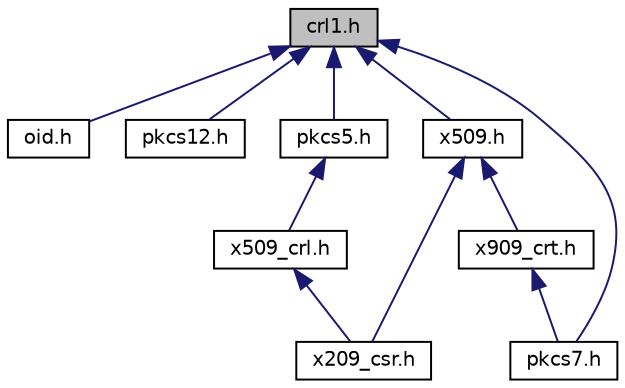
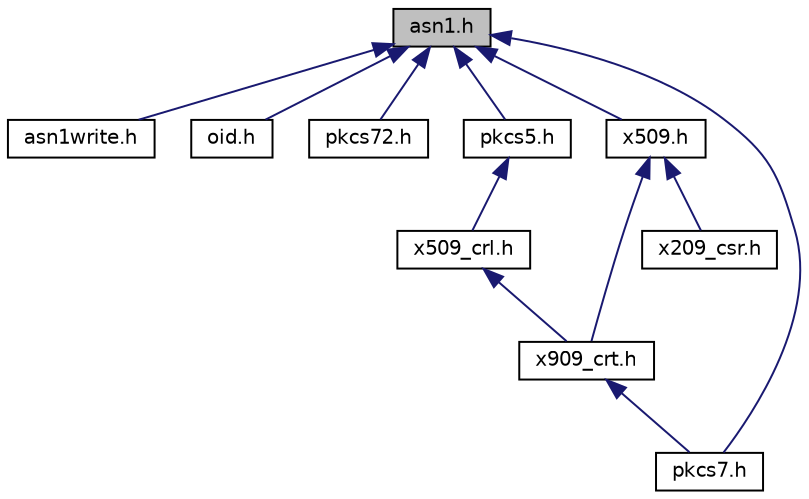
  digraph {
    node [color=black fillcolor=white fontname=Helvetica fontsize=10 shape=record style=filled]
    edge [color=midnightblue dir=back fontname=Helvetica fontsize=10 labelfontname=Helvetica labelfontsize=10 style=solid]
-   n1 [fillcolor=grey75 fontcolor=black height=0.2 label="crl1.h" width=0.4]
+   n1 [fillcolor=grey75 fontcolor=black height=0.2 label="asn1.h" width=0.4]
+   n2 [height=0.2 label="asn1write.h" width=0.4]
    n3 [height=0.2 label="oid.h" width=0.4]
-   n4 [height=0.2 label="pkcs12.h" width=0.4]
+   n4 [height=0.2 label="pkcs72.h" width=0.4]
    n5 [height=0.2 label="pkcs5.h" width=0.4]
    n6 [height=0.2 label="pkcs7.h" width=0.4]
    n7 [height=0.2 label="x509.h" width=0.4]
    n8 [height=0.2 label="x509_crl.h" width=0.4]
    n9 [height=0.2 label="x909_crt.h" width=0.4]
    n10 [height=0.2 label="x209_csr.h" width=0.4]
+   n1 -> n2
    n1 -> n3
    n1 -> n4
    n1 -> n5
    n1 -> n6
    n1 -> n7
    n5 -> n8
    n7 -> n9
    n7 -> n10
-   n8 -> n10
+   n8 -> n9
    n9 -> n6
  }
